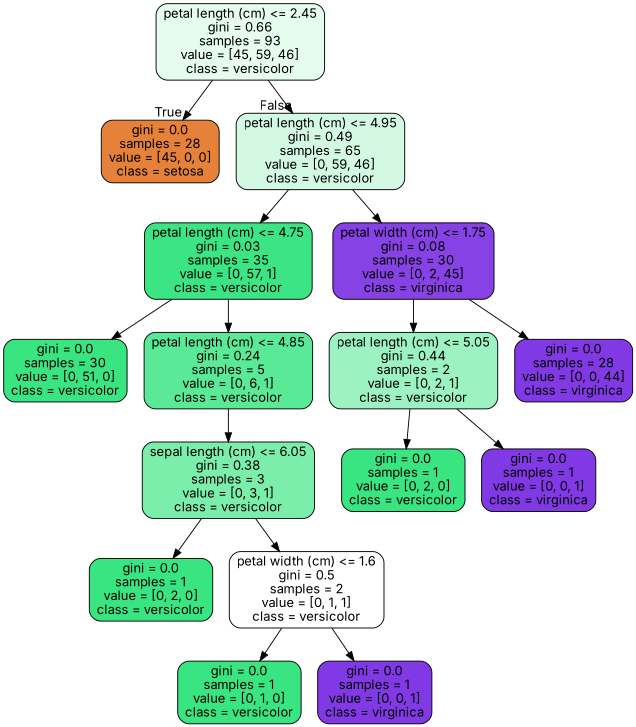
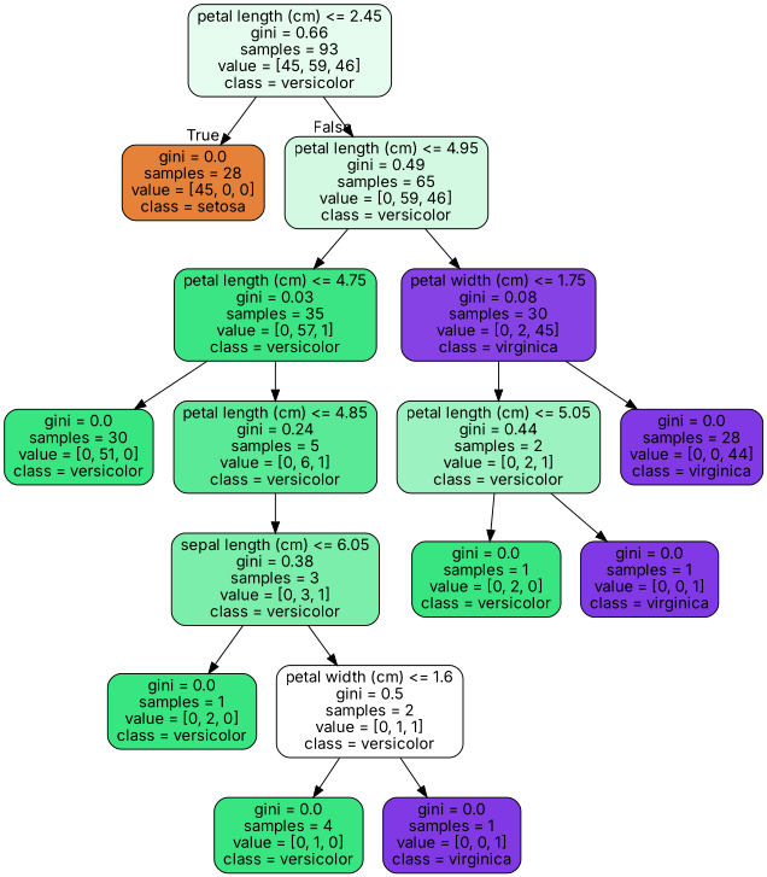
  digraph {
    fontname=Inter
    node [color=black fillcolor="#39e581" fontname=Inter shape=box style="filled, rounded"]
    edge [fontname=Inter]
    n1 [fillcolor="#e6fcef" label="petal length (cm) <= 2.45\ngini = 0.66\nsamples = 93\nvalue = [45, 59, 46]\nclass = versicolor"]
    n2 [fillcolor="#e58139" label="gini = 0.0\nsamples = 28\nvalue = [45, 0, 0]\nclass = setosa"]
    n3 [fillcolor="#d3f9e3" label="petal length (cm) <= 4.95\ngini = 0.49\nsamples = 65\nvalue = [0, 59, 46]\nclass = versicolor"]
    n4 [fillcolor="#3ce583" label="petal length (cm) <= 4.75\ngini = 0.03\nsamples = 35\nvalue = [0, 57, 1]\nclass = versicolor"]
    n5 [fillcolor="#8742e6" label="petal width (cm) <= 1.75\ngini = 0.08\nsamples = 30\nvalue = [0, 2, 45]\nclass = virginica"]
    n6 [label="gini = 0.0\nsamples = 30\nvalue = [0, 51, 0]\nclass = versicolor"]
    n7 [fillcolor="#5ae996" label="petal length (cm) <= 4.85\ngini = 0.24\nsamples = 5\nvalue = [0, 6, 1]\nclass = versicolor"]
    n8 [fillcolor="#9cf2c0" label="petal length (cm) <= 5.05\ngini = 0.44\nsamples = 2\nvalue = [0, 2, 1]\nclass = versicolor"]
    n9 [fillcolor="#8139e5" label="gini = 0.0\nsamples = 28\nvalue = [0, 0, 44]\nclass = virginica"]
    n10 [fillcolor="#7beeab" label="sepal length (cm) <= 6.05\ngini = 0.38\nsamples = 3\nvalue = [0, 3, 1]\nclass = versicolor"]
    n11 [label="gini = 0.0\nsamples = 1\nvalue = [0, 2, 0]\nclass = versicolor"]
    n12 [fillcolor="#ffffff" label="petal width (cm) <= 1.6\ngini = 0.5\nsamples = 2\nvalue = [0, 1, 1]\nclass = versicolor"]
-   n13 [label="gini = 0.0\nsamples = 1\nvalue = [0, 1, 0]\nclass = versicolor"]
+   n13 [label="gini = 0.0\nsamples = 4\nvalue = [0, 1, 0]\nclass = versicolor"]
    n14 [fillcolor="#8139e5" label="gini = 0.0\nsamples = 1\nvalue = [0, 0, 1]\nclass = virginica"]
    n15 [label="gini = 0.0\nsamples = 1\nvalue = [0, 2, 0]\nclass = versicolor"]
    n16 [fillcolor="#8139e5" label="gini = 0.0\nsamples = 1\nvalue = [0, 0, 1]\nclass = virginica"]
    n1 -> n2 [headlabel=True labelangle=45 labeldistance=2.5]
    n1 -> n3 [headlabel=False labelangle=-45 labeldistance=2.5]
    n3 -> n4
    n3 -> n5
    n4 -> n6
    n4 -> n7
    n5 -> n8
    n5 -> n9
    n7 -> n10
    n8 -> n15
    n8 -> n16
    n10 -> n11
    n10 -> n12
    n12 -> n13
    n12 -> n14
  }
